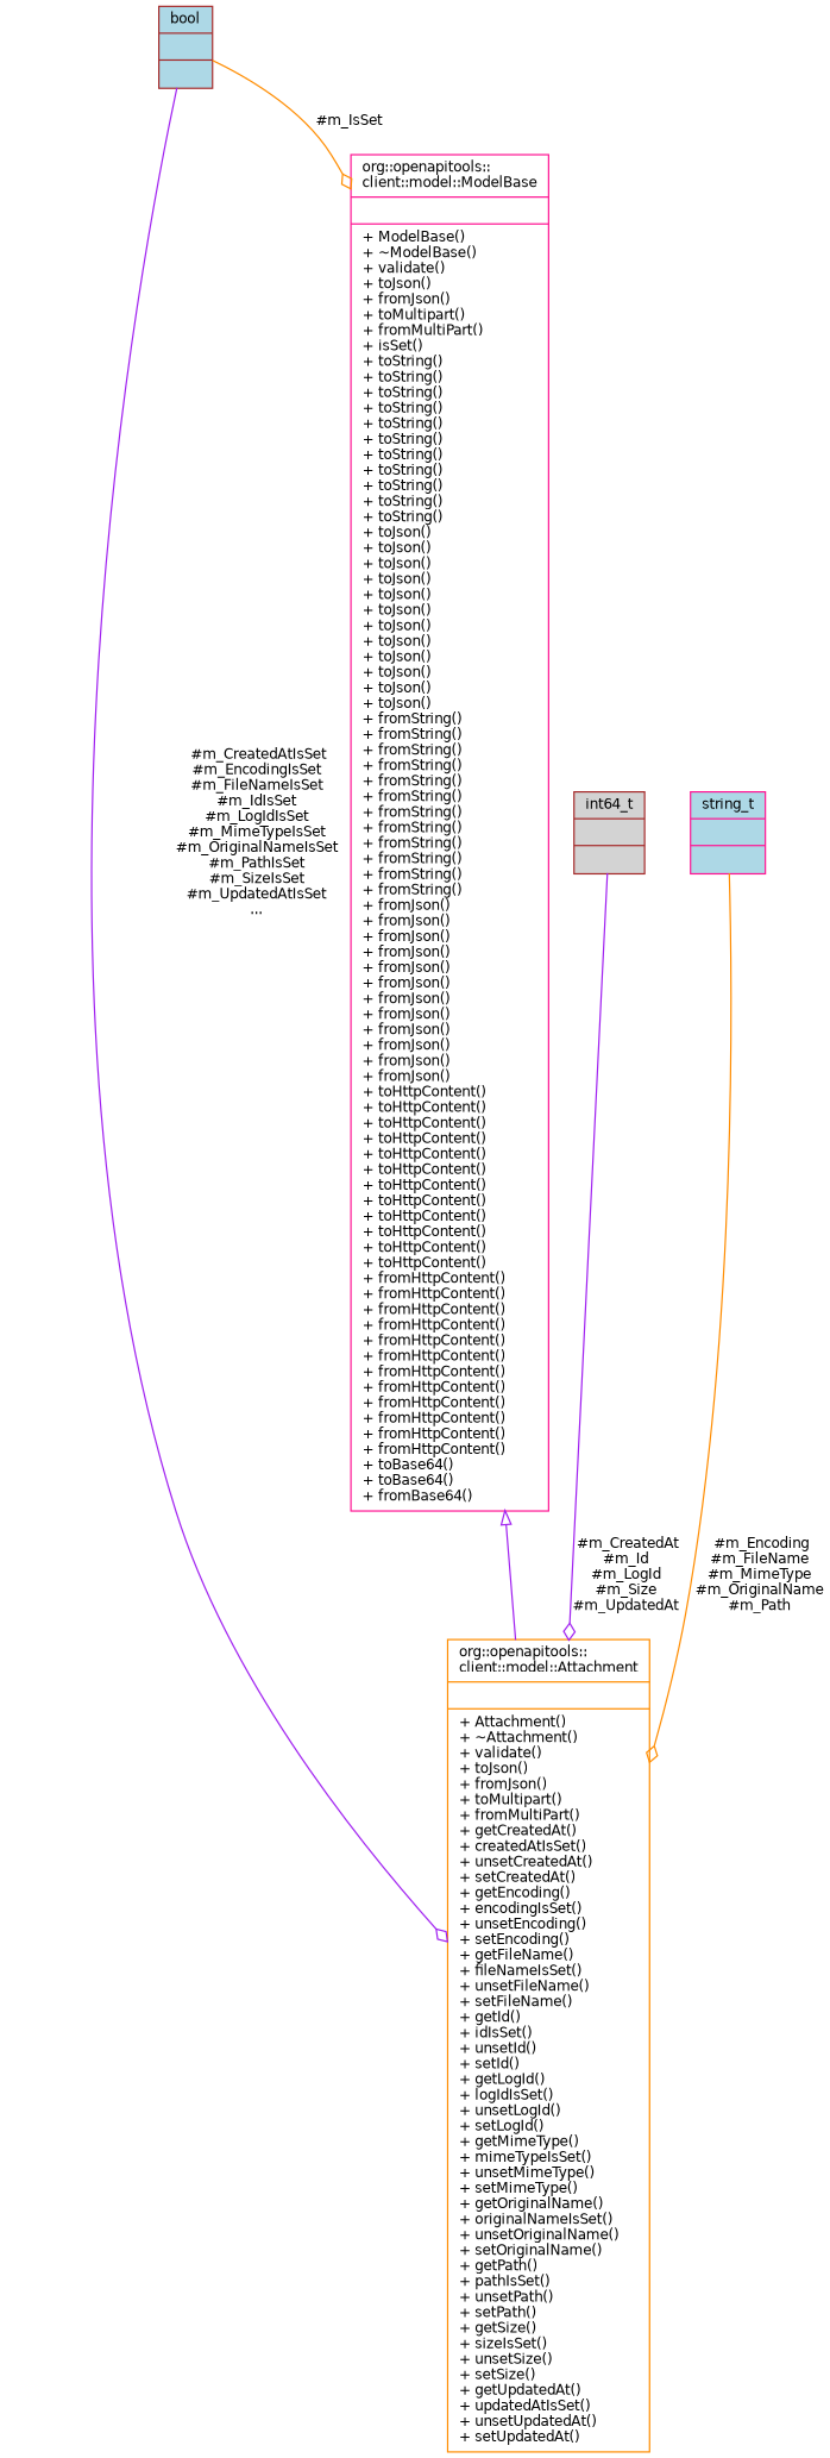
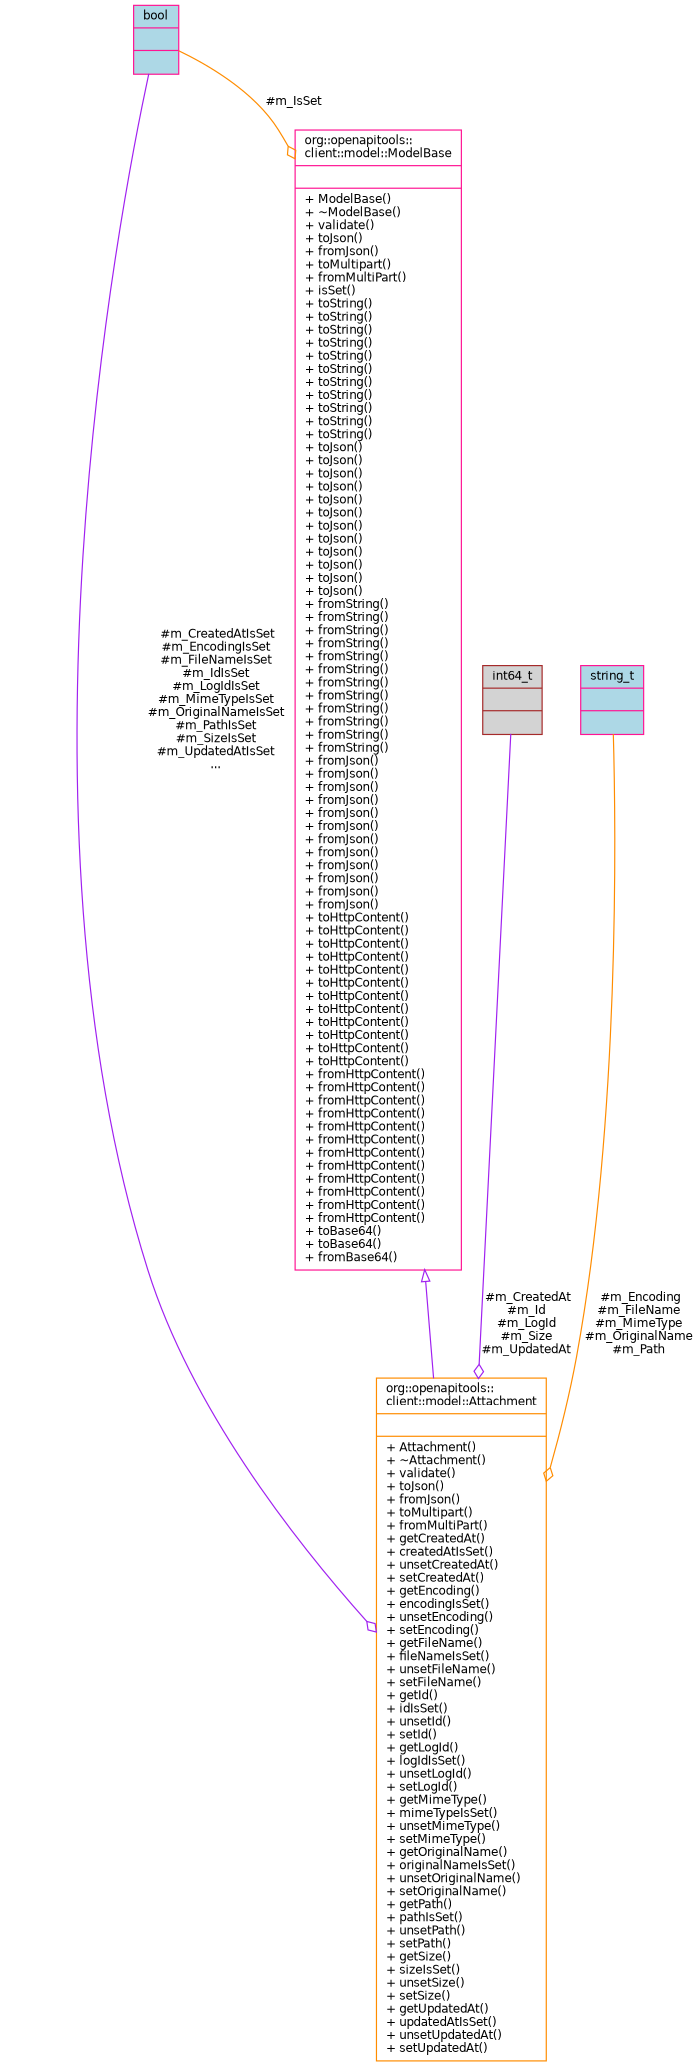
  digraph {
    node [color=deeppink fillcolor=white fontname=Helvetica fontsize=10 shape=record style=filled]
    edge [color=purple fontname=Helvetica fontsize=10 labelfontname=Helvetica labelfontsize=10 style=solid arrowhead=odiamond]
    n1 [color=darkorange fontcolor=black height=0.2 label="{org::openapitools::\lclient::model::Attachment\n||+ Attachment()\l+ ~Attachment()\l+ validate()\l+ toJson()\l+ fromJson()\l+ toMultipart()\l+ fromMultiPart()\l+ getCreatedAt()\l+ createdAtIsSet()\l+ unsetCreatedAt()\l+ setCreatedAt()\l+ getEncoding()\l+ encodingIsSet()\l+ unsetEncoding()\l+ setEncoding()\l+ getFileName()\l+ fileNameIsSet()\l+ unsetFileName()\l+ setFileName()\l+ getId()\l+ idIsSet()\l+ unsetId()\l+ setId()\l+ getLogId()\l+ logIdIsSet()\l+ unsetLogId()\l+ setLogId()\l+ getMimeType()\l+ mimeTypeIsSet()\l+ unsetMimeType()\l+ setMimeType()\l+ getOriginalName()\l+ originalNameIsSet()\l+ unsetOriginalName()\l+ setOriginalName()\l+ getPath()\l+ pathIsSet()\l+ unsetPath()\l+ setPath()\l+ getSize()\l+ sizeIsSet()\l+ unsetSize()\l+ setSize()\l+ getUpdatedAt()\l+ updatedAtIsSet()\l+ unsetUpdatedAt()\l+ setUpdatedAt()\l}" width=0.4]
    n2 [height=0.2 label="{org::openapitools::\lclient::model::ModelBase\n||+ ModelBase()\l+ ~ModelBase()\l+ validate()\l+ toJson()\l+ fromJson()\l+ toMultipart()\l+ fromMultiPart()\l+ isSet()\l+ toString()\l+ toString()\l+ toString()\l+ toString()\l+ toString()\l+ toString()\l+ toString()\l+ toString()\l+ toString()\l+ toString()\l+ toString()\l+ toJson()\l+ toJson()\l+ toJson()\l+ toJson()\l+ toJson()\l+ toJson()\l+ toJson()\l+ toJson()\l+ toJson()\l+ toJson()\l+ toJson()\l+ toJson()\l+ fromString()\l+ fromString()\l+ fromString()\l+ fromString()\l+ fromString()\l+ fromString()\l+ fromString()\l+ fromString()\l+ fromString()\l+ fromString()\l+ fromString()\l+ fromString()\l+ fromJson()\l+ fromJson()\l+ fromJson()\l+ fromJson()\l+ fromJson()\l+ fromJson()\l+ fromJson()\l+ fromJson()\l+ fromJson()\l+ fromJson()\l+ fromJson()\l+ fromJson()\l+ toHttpContent()\l+ toHttpContent()\l+ toHttpContent()\l+ toHttpContent()\l+ toHttpContent()\l+ toHttpContent()\l+ toHttpContent()\l+ toHttpContent()\l+ toHttpContent()\l+ toHttpContent()\l+ toHttpContent()\l+ toHttpContent()\l+ fromHttpContent()\l+ fromHttpContent()\l+ fromHttpContent()\l+ fromHttpContent()\l+ fromHttpContent()\l+ fromHttpContent()\l+ fromHttpContent()\l+ fromHttpContent()\l+ fromHttpContent()\l+ fromHttpContent()\l+ fromHttpContent()\l+ fromHttpContent()\l+ toBase64()\l+ toBase64()\l+ fromBase64()\l}" width=0.4]
-   n3 [color=brown height=0.2 label="{bool\n||}" width=0.4 fillcolor=lightblue]
+   n3 [height=0.2 label="{bool\n||}" width=0.4 fillcolor=lightblue]
    n4 [color=brown height=0.2 label="{int64_t\n||}" width=0.4 fillcolor=lightgrey]
    n5 [height=0.2 label="{string_t\n||}" width=0.4 fillcolor=lightblue]
    n2 -> n1 [arrowtail=onormal dir=back arrowhead=""]
    n3 -> n1 [label=" #m_CreatedAtIsSet\n#m_EncodingIsSet\n#m_FileNameIsSet\n#m_IdIsSet\n#m_LogIdIsSet\n#m_MimeTypeIsSet\n#m_OriginalNameIsSet\n#m_PathIsSet\n#m_SizeIsSet\n#m_UpdatedAtIsSet\n..."]
    n3 -> n2 [color=darkorange label=" #m_IsSet"]
    n4 -> n1 [label=" #m_CreatedAt\n#m_Id\n#m_LogId\n#m_Size\n#m_UpdatedAt"]
    n5 -> n1 [color=darkorange label=" #m_Encoding\n#m_FileName\n#m_MimeType\n#m_OriginalName\n#m_Path"]
  }
